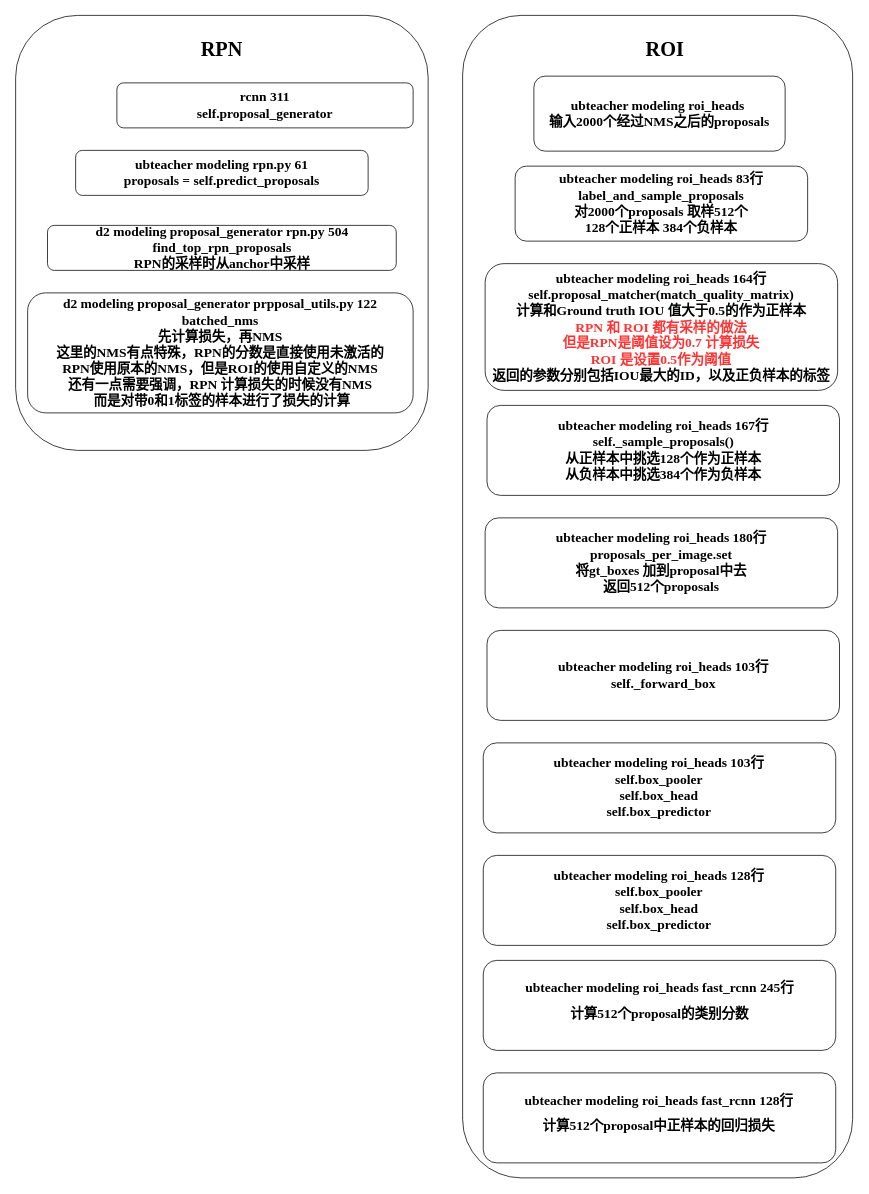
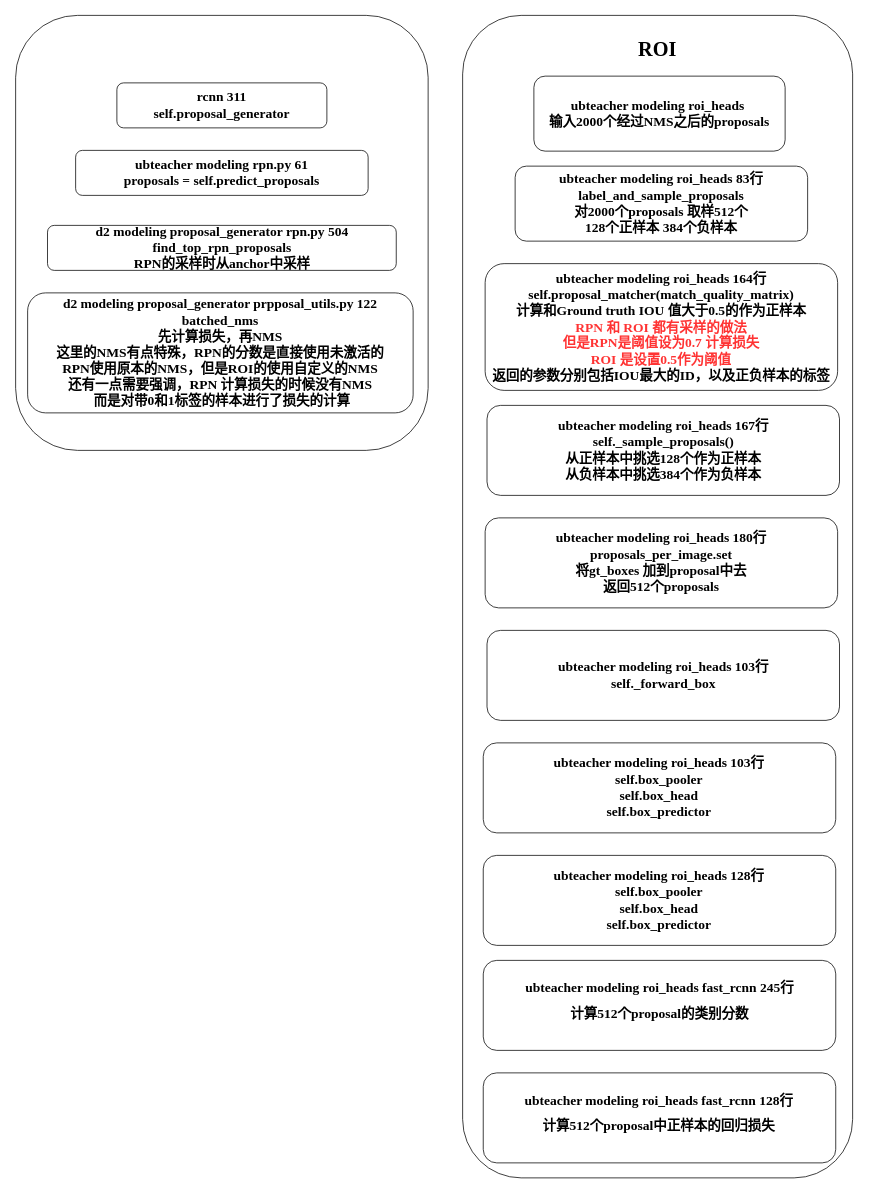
  <mxCell id="0" />
  <mxCell id="1" parent="0" />
  <mxCell id="2" value="" style="rounded=1;whiteSpace=wrap;html=1;fontFamily=Tahoma;fontSize=18;" vertex="1" parent="1"><mxGeometry x="20" y="20" width="550" height="580" as="geometry" /></mxCell>
- <mxCell id="3" value="&lt;font style=&quot;font-size: 18px;&quot;&gt;rcnn 311&lt;br&gt;self.proposal_generator&lt;/font&gt;" style="rounded=1;whiteSpace=wrap;html=1;fontFamily=Tahoma;fontStyle=1;" vertex="1" parent="1"><mxGeometry x="155" y="110" width="395" height="60" as="geometry" /></mxCell>
+ <mxCell id="3" value="&lt;font style=&quot;font-size: 18px;&quot;&gt;rcnn 311&lt;br&gt;self.proposal_generator&lt;/font&gt;" style="rounded=1;whiteSpace=wrap;html=1;fontFamily=Tahoma;fontStyle=1;" vertex="1" parent="1"><mxGeometry x="155" y="110" width="280" height="60" as="geometry" /></mxCell>
  <mxCell id="4" value="&lt;font style=&quot;font-size: 18px;&quot;&gt;ubteacher modeling rpn.py 61&lt;br&gt;proposals = self.predict_proposals&lt;/font&gt;" style="rounded=1;whiteSpace=wrap;html=1;fontFamily=Tahoma;fontStyle=1;" vertex="1" parent="1"><mxGeometry x="100" y="200" width="390" height="60" as="geometry" /></mxCell>
  <mxCell id="5" value="&lt;font style=&quot;font-size: 18px;&quot;&gt;d2 modeling proposal_generator rpn.py 504&lt;br&gt;find_top_rpn_proposals&lt;br&gt;RPN的采样时从anchor中采样&lt;br&gt;&lt;/font&gt;" style="rounded=1;whiteSpace=wrap;html=1;fontFamily=Tahoma;fontStyle=1;" vertex="1" parent="1"><mxGeometry x="62.5" y="300" width="465" height="60" as="geometry" /></mxCell>
  <mxCell id="6" value="&lt;font style=&quot;font-size: 18px;&quot;&gt;d2 modeling proposal_generator prpposal_utils.py 122&lt;br&gt;batched_nms&lt;br&gt;先计算损失，再NMS&lt;br&gt;这里的NMS有点特殊，RPN的分数是直接使用未激活的&lt;br&gt;RPN使用原本的NMS，但是ROI的使用自定义的NMS&lt;br&gt;还有一点需要强调，RPN 计算损失的时候没有NMS&lt;br&gt;&amp;nbsp;而是对带0和1标签的样本进行了损失的计算&lt;br&gt;&lt;/font&gt;" style="rounded=1;whiteSpace=wrap;html=1;fontFamily=Tahoma;fontStyle=1;" vertex="1" parent="1"><mxGeometry x="36" y="390" width="514" height="160" as="geometry" /></mxCell>
- <mxCell id="7" value="RPN" style="text;html=1;strokeColor=none;fillColor=none;align=center;verticalAlign=middle;whiteSpace=wrap;rounded=0;fontFamily=Tahoma;fontSize=27;fontStyle=1" vertex="1" parent="1"><mxGeometry x="265" y="50" width="60" height="30" as="geometry" /></mxCell>
  <mxCell id="8" value="" style="rounded=1;whiteSpace=wrap;html=1;fontFamily=Tahoma;fontSize=18;" vertex="1" parent="1"><mxGeometry x="616" y="20" width="520" height="1550" as="geometry" /></mxCell>
  <mxCell id="9" value="&lt;span style=&quot;font-size: 18px;&quot;&gt;ubteacher modeling roi_heads&amp;nbsp;&lt;br&gt;输入2000个经过NMS之后的proposals&lt;/span&gt;" style="rounded=1;whiteSpace=wrap;html=1;fontFamily=Tahoma;fontStyle=1;" vertex="1" parent="1"><mxGeometry x="711" y="101" width="335" height="100" as="geometry" /></mxCell>
  <mxCell id="10" value="&lt;span style=&quot;font-size: 18px;&quot;&gt;ubteacher modeling roi_heads 83行&lt;/span&gt;&lt;span style=&quot;font-size: 18px;&quot;&gt;&lt;br&gt;label_and_sample_proposals&lt;br&gt;对2000个proposals 取样512个&lt;br&gt;128个正样本 384个负样本&lt;br&gt;&lt;/span&gt;" style="rounded=1;whiteSpace=wrap;html=1;fontFamily=Tahoma;fontStyle=1;" vertex="1" parent="1"><mxGeometry x="686" y="221" width="390" height="100" as="geometry" /></mxCell>
- <mxCell id="11" value="ROI" style="text;html=1;strokeColor=none;fillColor=none;align=center;verticalAlign=middle;whiteSpace=wrap;rounded=0;fontFamily=Tahoma;fontSize=27;fontStyle=1" vertex="1" parent="1"><mxGeometry x="856" y="50" width="60" height="30" as="geometry" /></mxCell>
+ <mxCell id="11" value="ROI" style="text;html=1;strokeColor=none;fillColor=none;align=center;verticalAlign=middle;whiteSpace=wrap;rounded=0;fontFamily=Tahoma;fontSize=27;fontStyle=1" vertex="1" parent="1"><mxGeometry x="846" y="50" width="60" height="30" as="geometry" /></mxCell>
  <mxCell id="12" value="&lt;span style=&quot;font-size: 18px;&quot;&gt;ubteacher modeling roi_heads 164行&lt;/span&gt;&lt;br&gt;&lt;span style=&quot;font-size: 18px;&quot;&gt;self.proposal_matcher(match_quality_matrix)&lt;br&gt;计算和Ground truth IOU 值大于0.5的作为正样本&lt;br&gt;&lt;font color=&quot;#ff3333&quot;&gt;RPN 和 ROI 都有采样的做法&lt;br&gt;但是RPN是阈值设为0.7 计算损失&lt;br&gt;ROI 是设置0.5作为阈值&lt;br&gt;&lt;/font&gt;返回的参数分别包括IOU最大的ID，以及正负样本的标签&lt;br&gt;&lt;/span&gt;" style="rounded=1;whiteSpace=wrap;html=1;fontFamily=Tahoma;fontStyle=1;" vertex="1" parent="1"><mxGeometry x="646" y="351" width="470" height="169" as="geometry" /></mxCell>
  <mxCell id="13" value="&lt;span style=&quot;font-size: 18px;&quot;&gt;ubteacher modeling roi_heads 167行&lt;/span&gt;&lt;br&gt;&lt;span style=&quot;font-size: 18px;&quot;&gt;self._sample_proposals()&lt;br&gt;从正样本中挑选128个作为正样本&lt;/span&gt;&lt;br&gt;&lt;span style=&quot;font-size: 18px;&quot;&gt;从负样本中挑选384个作为负样本&lt;/span&gt;" style="rounded=1;whiteSpace=wrap;html=1;fontFamily=Tahoma;fontStyle=1;" vertex="1" parent="1"><mxGeometry x="648.5" y="540" width="470" height="120" as="geometry" /></mxCell>
  <mxCell id="14" value="&lt;span style=&quot;font-size: 18px;&quot;&gt;ubteacher modeling roi_heads 180行&lt;/span&gt;&lt;br&gt;&lt;span style=&quot;font-size: 18px;&quot;&gt;proposals_per_image.set&lt;br&gt;将gt_boxes 加到proposal中去&lt;br&gt;返回512个proposals&lt;br&gt;&lt;/span&gt;" style="rounded=1;whiteSpace=wrap;html=1;fontFamily=Tahoma;fontStyle=1;" vertex="1" parent="1"><mxGeometry x="646" y="690" width="470" height="120" as="geometry" /></mxCell>
  <mxCell id="15" value="&lt;span style=&quot;font-size: 18px;&quot;&gt;ubteacher modeling roi_heads 103行&lt;/span&gt;&lt;br&gt;&lt;span style=&quot;font-size: 18px;&quot;&gt;self._forward_box&lt;/span&gt;&lt;br&gt;" style="rounded=1;whiteSpace=wrap;html=1;fontFamily=Tahoma;fontStyle=1;" vertex="1" parent="1"><mxGeometry x="648.5" y="840" width="470" height="120" as="geometry" /></mxCell>
  <mxCell id="16" value="&lt;font style=&quot;font-size: 18px;&quot;&gt;ubteacher modeling roi_heads 103行&lt;br&gt;self.box_pooler&lt;br&gt;self.box_head&lt;br&gt;self.box_predictor&lt;/font&gt;" style="rounded=1;whiteSpace=wrap;html=1;fontFamily=Tahoma;fontStyle=1;" vertex="1" parent="1"><mxGeometry x="643.49" y="990" width="470" height="120" as="geometry" /></mxCell>
  <mxCell id="17" value="&lt;span style=&quot;font-size: 18px;&quot;&gt;ubteacher modeling roi_heads fast_rcnn 245行&lt;br&gt;&lt;/span&gt;&lt;p&gt;&lt;font style=&quot;font-size: 18px;&quot;&gt;计算512个proposal的类别分数&lt;/font&gt;&lt;/p&gt;" style="rounded=1;whiteSpace=wrap;html=1;fontFamily=Tahoma;fontStyle=1;" vertex="1" parent="1"><mxGeometry x="643.5" y="1280" width="470" height="120" as="geometry" /></mxCell>
  <mxCell id="18" value="&lt;font style=&quot;font-size: 18px;&quot;&gt;ubteacher modeling roi_heads 128行&lt;br&gt;self.box_pooler&lt;br&gt;self.box_head&lt;br&gt;self.box_predictor&lt;/font&gt;" style="rounded=1;whiteSpace=wrap;html=1;fontFamily=Tahoma;fontStyle=1;" vertex="1" parent="1"><mxGeometry x="643.49" y="1140" width="470" height="120" as="geometry" /></mxCell>
  <mxCell id="19" value="&lt;span style=&quot;font-size: 18px;&quot;&gt;ubteacher modeling roi_heads fast_rcnn 128行&lt;br&gt;&lt;/span&gt;&lt;p&gt;&lt;font style=&quot;font-size: 18px;&quot;&gt;计算512个proposal中正样本的回归损失&lt;/font&gt;&lt;/p&gt;" style="rounded=1;whiteSpace=wrap;html=1;fontFamily=Tahoma;fontStyle=1;" vertex="1" parent="1"><mxGeometry x="643.49" y="1430" width="470" height="120" as="geometry" /></mxCell>
